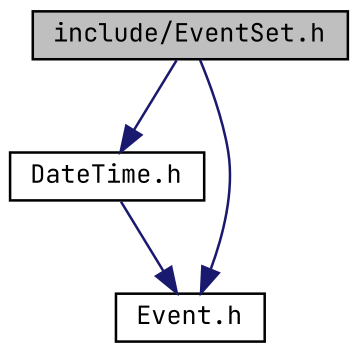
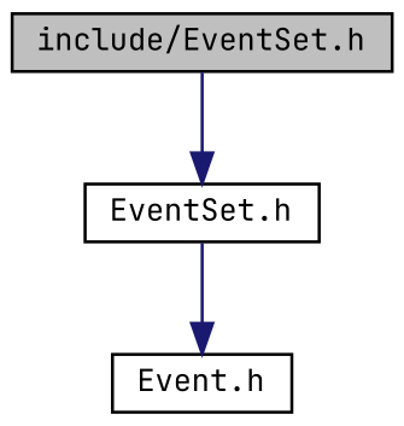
  digraph {
    fontname="JetBrains Mono"
    node [color=black fillcolor=white fontname="JetBrains Mono" fontsize=10 shape=record style=filled]
    edge [color=midnightblue fontname="JetBrains Mono" fontsize=10 labelfontname=Helvetica labelfontsize=10 style=solid]
    n1 [fillcolor=grey75 fontcolor=black height=0.2 label="include/EventSet.h" width=0.4]
-   n2 [height=0.2 label="DateTime.h" width=0.4]
+   n2 [height=0.2 label="EventSet.h" width=0.4]
    n3 [height=0.2 label="Event.h" width=0.4]
    n1 -> n2
-   n1 -> n3
    n2 -> n3
  }
